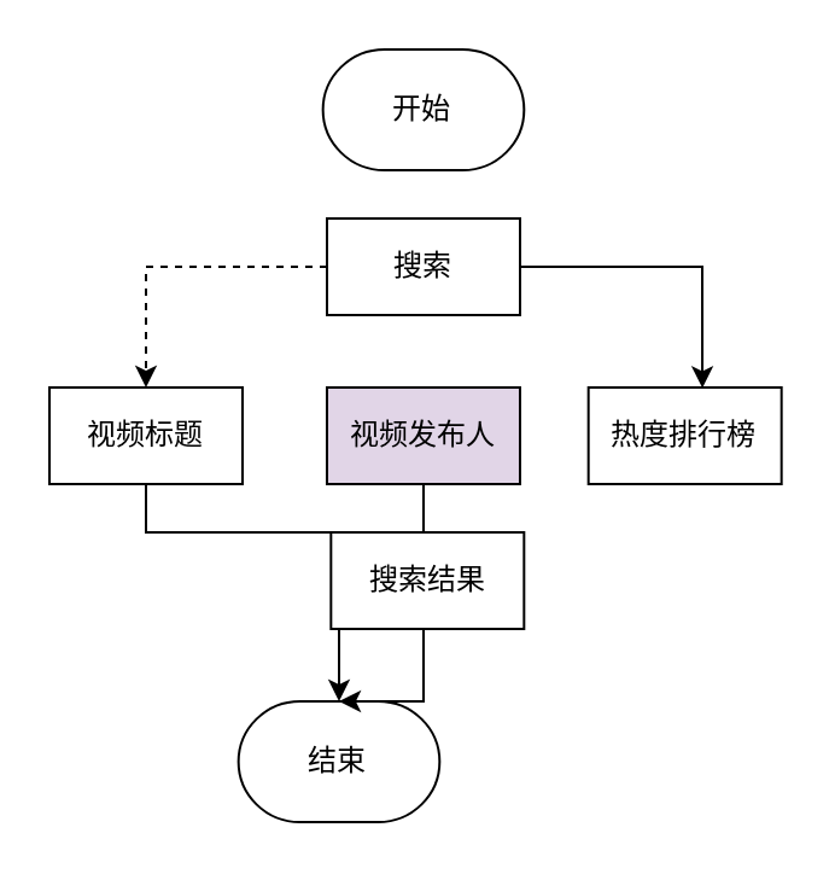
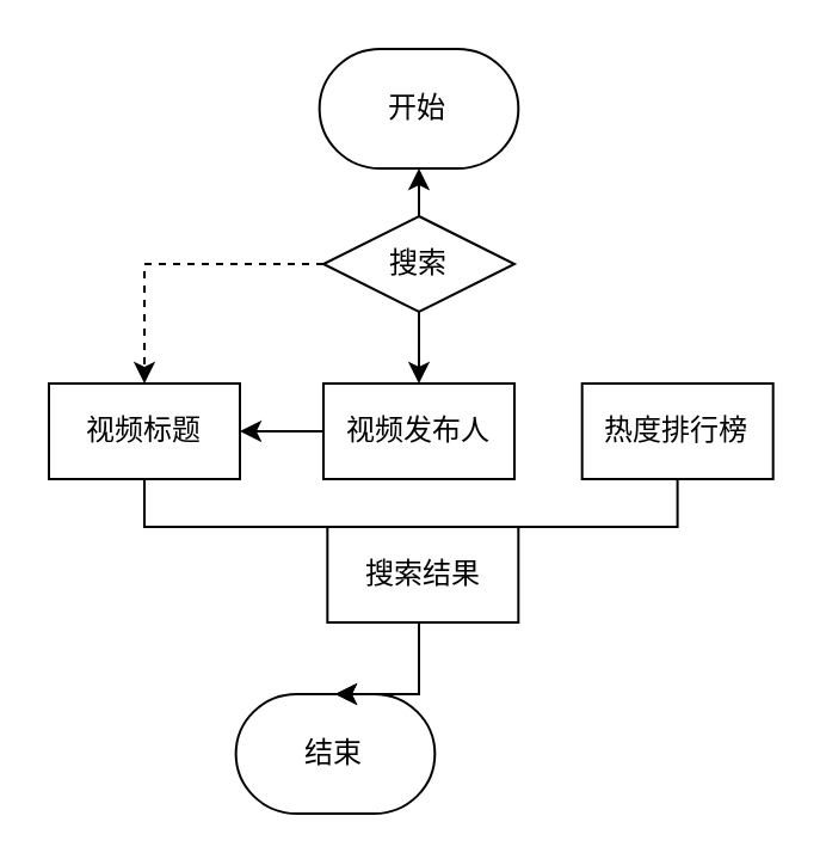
  <mxCell id="0" />
  <mxCell id="1" parent="0" />
  <mxCell id="2" value="开始" style="strokeWidth=1;html=1;shape=mxgraph.flowchart.terminator;whiteSpace=wrap;" vertex="1" parent="1"><mxGeometry x="133.33" y="20" width="83.33" height="50" as="geometry" /></mxCell>
- <mxCell id="3" style="edgeStyle=orthogonalEdgeStyle;rounded=0;orthogonalLoop=1;jettySize=auto;html=1;entryX=0.59;entryY=0.005;entryDx=0;entryDy=0;entryPerimeter=0;" edge="1" parent="1" source="6" target="9"><mxGeometry relative="1" as="geometry" /></mxCell>
+ <mxCell id="3" style="edgeStyle=orthogonalEdgeStyle;rounded=0;orthogonalLoop=1;jettySize=auto;html=1;" edge="1" parent="1" source="6" target="2"><mxGeometry relative="1" as="geometry" /></mxCell>
+ <mxCell id="4" style="edgeStyle=orthogonalEdgeStyle;rounded=0;orthogonalLoop=1;jettySize=auto;html=1;entryX=0.5;entryY=0;entryDx=0;entryDy=0;" edge="1" parent="1" source="6" target="11"><mxGeometry relative="1" as="geometry" /></mxCell>
  <mxCell id="5" style="edgeStyle=orthogonalEdgeStyle;rounded=0;orthogonalLoop=1;jettySize=auto;html=1;entryX=0.5;entryY=0;entryDx=0;entryDy=0;dashed=1;" edge="1" parent="1" source="6" target="13"><mxGeometry relative="1" as="geometry" /></mxCell>
- <mxCell id="6" value="搜索" style="rounded=0;whiteSpace=wrap;html=1;" vertex="1" parent="1"><mxGeometry x="135" y="90" width="80" height="40" as="geometry" /></mxCell>
+ <mxCell id="6" value="搜索" style="rhombus;whiteSpace=wrap;html=1;" vertex="1" parent="1"><mxGeometry x="135" y="90" width="80" height="40" as="geometry" /></mxCell>
  <mxCell id="7" value="结束" style="strokeWidth=1;html=1;shape=mxgraph.flowchart.terminator;whiteSpace=wrap;" vertex="1" parent="1"><mxGeometry x="98.33" y="290" width="83.33" height="50" as="geometry" /></mxCell>
+ <mxCell id="8" style="edgeStyle=orthogonalEdgeStyle;rounded=0;orthogonalLoop=1;jettySize=auto;html=1;entryX=0.5;entryY=0;entryDx=0;entryDy=0;entryPerimeter=0;" edge="1" parent="1" source="9" target="7"><mxGeometry relative="1" as="geometry"><Array as="points"><mxPoint x="283" y="220" /><mxPoint x="175" y="220" /></Array></mxGeometry></mxCell>
  <mxCell id="9" value="热度排行榜" style="rounded=0;whiteSpace=wrap;html=1;" vertex="1" parent="1"><mxGeometry x="243.34" y="160" width="80" height="40" as="geometry" /></mxCell>
- <mxCell id="10" style="edgeStyle=orthogonalEdgeStyle;rounded=0;orthogonalLoop=1;jettySize=auto;html=1;entryX=0.5;entryY=0;entryDx=0;entryDy=0;entryPerimeter=0;" edge="1" parent="1" source="11" target="7"><mxGeometry relative="1" as="geometry" /></mxCell>
- <mxCell id="11" value="视频发布人" style="rounded=0;whiteSpace=wrap;html=1;fillColor=#e1d5e7;" vertex="1" parent="1"><mxGeometry x="134.99" y="160" width="80" height="40" as="geometry" /></mxCell>
+ <mxCell id="10" style="edgeStyle=orthogonalEdgeStyle;rounded=0;orthogonalLoop=1;jettySize=auto;html=1;" edge="1" parent="1" source="11" target="13"><mxGeometry relative="1" as="geometry" /></mxCell>
+ <mxCell id="11" value="视频发布人" style="rounded=0;whiteSpace=wrap;html=1;" vertex="1" parent="1"><mxGeometry x="134.99" y="160" width="80" height="40" as="geometry" /></mxCell>
  <mxCell id="12" style="edgeStyle=orthogonalEdgeStyle;rounded=0;orthogonalLoop=1;jettySize=auto;html=1;entryX=0.5;entryY=0;entryDx=0;entryDy=0;entryPerimeter=0;" edge="1" parent="1" source="13" target="7"><mxGeometry relative="1" as="geometry"><Array as="points"><mxPoint x="60" y="220" /><mxPoint x="175" y="220" /></Array></mxGeometry></mxCell>
  <mxCell id="13" value="视频标题" style="rounded=0;whiteSpace=wrap;html=1;" vertex="1" parent="1"><mxGeometry x="20" y="160" width="80" height="40" as="geometry" /></mxCell>
  <mxCell id="14" value="搜索结果" style="rounded=0;whiteSpace=wrap;html=1;" vertex="1" parent="1"><mxGeometry x="136.66" y="220" width="80" height="40" as="geometry" /></mxCell>
